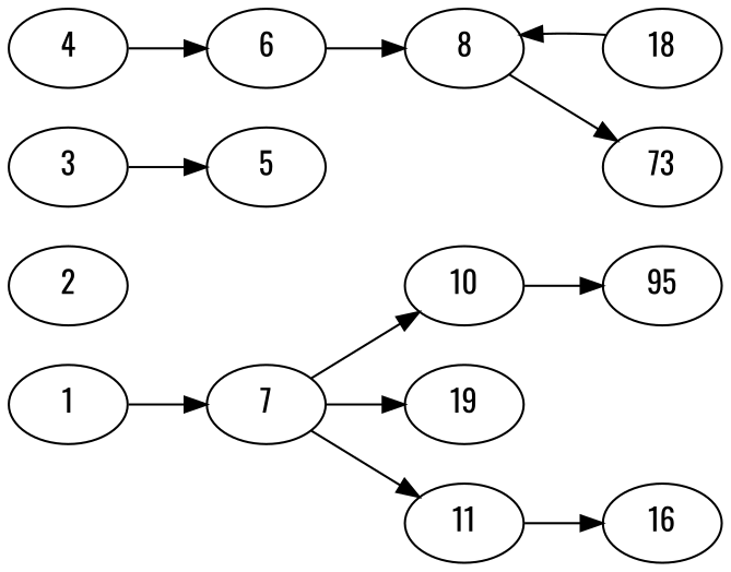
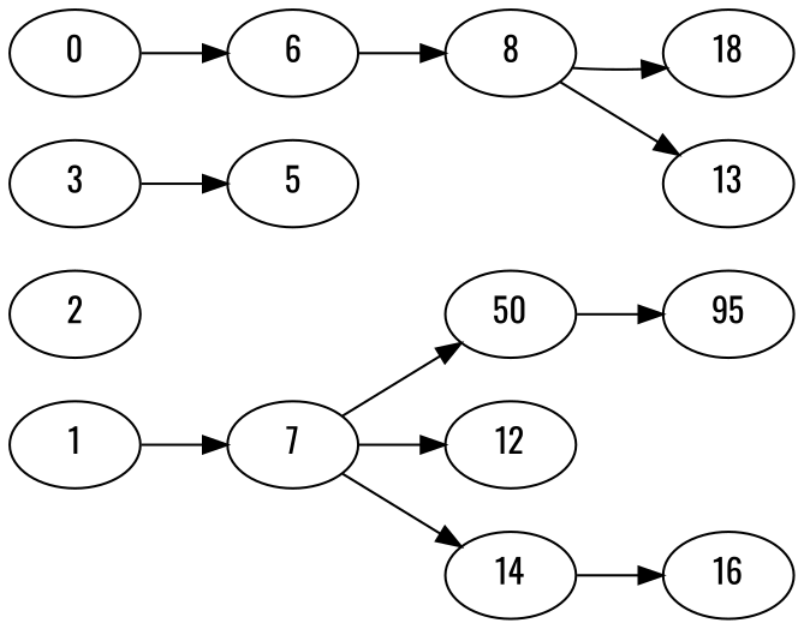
  digraph {
    fontname=Oswald
    rankdir=LR
    node [fontname=Oswald]
    edge [fontname=Oswald]
    1 [alpha=35.09]
    7 [alpha=23.98]
-   10 [alpha=39.46]
-   12 [alpha=31.90 label=19]
-   14 [alpha=39.07 label=11]
+   10 [alpha=39.46 label=50]
+   12 [alpha=31.90]
+   14 [alpha=39.07]
    n6 [alpha=34.49 label=95]
    16 [alpha=20.27]
    2 [alpha=32.71]
    3 [alpha=48.09]
    5 [alpha=38.68]
-   4 [alpha=33.39]
+   4 [alpha=33.39 label=0]
    6 [alpha=36.78]
    8 [alpha=25.64]
    n14 [alpha=48.48 label=18]
-   13 [alpha=38.72 label=73]
+   13 [alpha=38.72]
    1 -> 7
    7 -> 10
    7 -> 12
    7 -> 14
    10 -> n6
    14 -> 16
    3 -> 5
    4 -> 6
    6 -> 8
-   n14 -> 8
+   8 -> n14
    8 -> 13
  }
